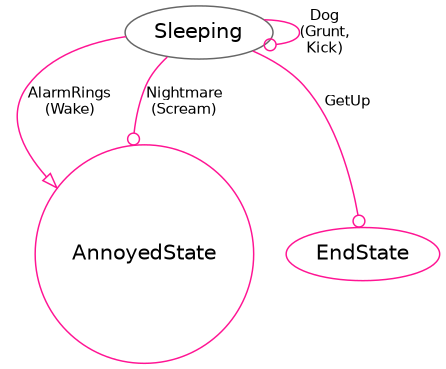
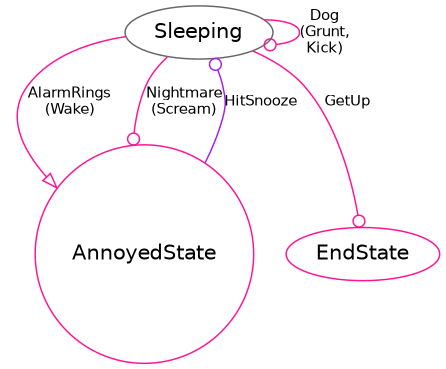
  digraph {
    fontname="DejaVu Sans"
    node [color=deeppink fontname="DejaVu Sans" shape=ellipse]
    edge [arrowhead=odot color=deeppink fontname="DejaVu Sans" fontsize=10]
    Sleeping [color=gray40]
    AnnoyedState [shape=circle]
    EndState
    Sleeping -> Sleeping [label="Dog\n(Grunt,\nKick)"]
    Sleeping -> AnnoyedState [arrowhead=onormal label="AlarmRings\n(Wake)"]
    Sleeping -> AnnoyedState [label="Nightmare\n(Scream)"]
    Sleeping -> EndState [label=GetUp]
+   AnnoyedState -> Sleeping [color=purple label=HitSnooze]
  }
